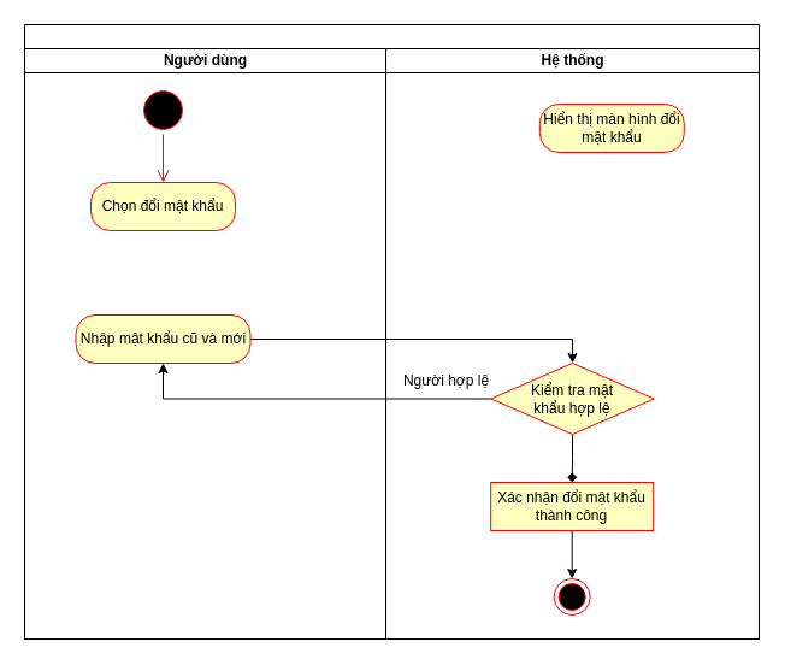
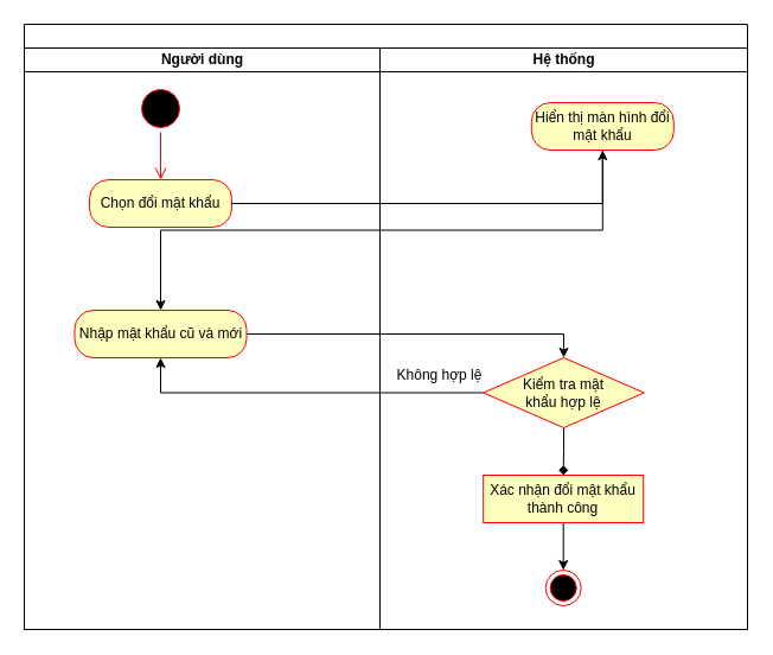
  <mxCell id="0" />
  <mxCell id="1" parent="0" />
  <mxCell id="2" value="" style="swimlane;childLayout=stackLayout;resizeParent=1;resizeParentMax=0;startSize=20;html=1;" vertex="1" parent="1"><mxGeometry x="20" y="20" width="610" height="510" as="geometry"><mxRectangle x="200" y="40" width="50" height="40" as="alternateBounds" /></mxGeometry></mxCell>
  <mxCell id="3" value="Người dùng" style="swimlane;startSize=20;html=1;" vertex="1" parent="2"><mxGeometry y="20" width="300" height="490" as="geometry"><mxRectangle y="20" width="40" height="460" as="alternateBounds" /></mxGeometry></mxCell>
  <mxCell id="4" value="Hệ thống" style="swimlane;startSize=20;html=1;" vertex="1" parent="2"><mxGeometry x="300" y="20" width="310" height="490" as="geometry" /></mxCell>
  <mxCell id="5" value="" style="edgeStyle=orthogonalEdgeStyle;rounded=0;orthogonalLoop=1;jettySize=auto;html=1;entryX=0.5;entryY=0;entryDx=0;entryDy=0;" edge="1" parent="4" source="12" target="14"><mxGeometry relative="1" as="geometry"><mxPoint x="230" y="300" as="targetPoint" /></mxGeometry></mxCell>
  <mxCell id="6" style="edgeStyle=orthogonalEdgeStyle;rounded=0;orthogonalLoop=1;jettySize=auto;html=1;exitX=0;exitY=0.5;exitDx=0;exitDy=0;entryX=0.5;entryY=1;entryDx=0;entryDy=0;" edge="1" parent="4" source="14" target="12"><mxGeometry relative="1" as="geometry" /></mxCell>
+ <mxCell id="7" value="" style="edgeStyle=orthogonalEdgeStyle;rounded=0;orthogonalLoop=1;jettySize=auto;html=1;" edge="1" parent="4" source="11" target="19"><mxGeometry relative="1" as="geometry" /></mxCell>
+ <mxCell id="8" style="edgeStyle=orthogonalEdgeStyle;rounded=0;orthogonalLoop=1;jettySize=auto;html=1;exitX=0.5;exitY=1;exitDx=0;exitDy=0;" edge="1" parent="4" source="19" target="12"><mxGeometry relative="1" as="geometry" /></mxCell>
  <mxCell id="9" value="" style="ellipse;html=1;shape=startState;fillColor=#000000;strokeColor=#ff0000;" vertex="1" parent="4"><mxGeometry x="-205" y="31" width="40" height="40" as="geometry" /></mxCell>
  <mxCell id="10" value="" style="edgeStyle=orthogonalEdgeStyle;html=1;verticalAlign=bottom;endArrow=open;endSize=8;strokeColor=#ff0000;rounded=0;entryX=0.5;entryY=0;entryDx=0;entryDy=0;" edge="1" parent="4" source="9" target="11"><mxGeometry relative="1" as="geometry"><mxPoint x="-185" y="121" as="targetPoint" /></mxGeometry></mxCell>
  <mxCell id="11" value="Chọn đổi mật khẩu" style="rounded=1;whiteSpace=wrap;html=1;arcSize=40;fontColor=#000000;fillColor=#ffffc0;strokeColor=#ff0000;" vertex="1" parent="4"><mxGeometry x="-245" y="111" width="120" height="40" as="geometry" /></mxCell>
  <mxCell id="12" value="Nhập mật khẩu cũ và mới" style="rounded=1;whiteSpace=wrap;html=1;arcSize=40;fontColor=#000000;fillColor=#ffffc0;strokeColor=#ff0000;" vertex="1" parent="4"><mxGeometry x="-257.5" y="221" width="145" height="40" as="geometry" /></mxCell>
  <mxCell id="13" value="" style="edgeStyle=orthogonalEdgeStyle;rounded=0;orthogonalLoop=1;jettySize=auto;html=1;endArrow=diamond;" edge="1" parent="4" source="14" target="16"><mxGeometry relative="1" as="geometry" /></mxCell>
  <mxCell id="14" value="Kiểm tra mật &lt;br&gt;khẩu hợp lệ" style="rhombus;whiteSpace=wrap;html=1;fillColor=#ffffc0;strokeColor=#ff0000;fontColor=#000000;rounded=1;arcSize=0;" vertex="1" parent="4"><mxGeometry x="87.19" y="261" width="135.62" height="59" as="geometry" /></mxCell>
  <mxCell id="15" style="edgeStyle=orthogonalEdgeStyle;rounded=0;orthogonalLoop=1;jettySize=auto;html=1;exitX=0.5;exitY=1;exitDx=0;exitDy=0;entryX=0.5;entryY=0;entryDx=0;entryDy=0;" edge="1" parent="4" source="16" target="17"><mxGeometry relative="1" as="geometry" /></mxCell>
  <mxCell id="16" value="Xác nhận đổi mật khẩu thành công" style="whiteSpace=wrap;html=1;fillColor=#ffffc0;strokeColor=#ff0000;fontColor=#000000;arcSize=40;rounded=0;" vertex="1" parent="4"><mxGeometry x="87.19" y="360" width="135" height="40" as="geometry" /></mxCell>
  <mxCell id="17" value="" style="ellipse;html=1;shape=endState;fillColor=#000000;strokeColor=#ff0000;" vertex="1" parent="4"><mxGeometry x="139.69" y="440" width="30" height="30" as="geometry" /></mxCell>
- <mxCell id="18" value="Người hợp lệ" style="text;html=1;align=center;verticalAlign=middle;resizable=0;points=[];autosize=1;strokeColor=none;fillColor=none;" vertex="1" parent="4"><mxGeometry x="1.421e-14" y="261" width="100" height="30" as="geometry" /></mxCell>
+ <mxCell id="18" value="Không hợp lệ" style="text;html=1;align=center;verticalAlign=middle;resizable=0;points=[];autosize=1;strokeColor=none;fillColor=none;" vertex="1" parent="4"><mxGeometry x="1.421e-14" y="261" width="100" height="30" as="geometry" /></mxCell>
  <mxCell id="19" value="Hiển thị màn hình đổi mật khẩu" style="rounded=1;whiteSpace=wrap;html=1;arcSize=40;fontColor=#000000;fillColor=#ffffc0;strokeColor=#ff0000;" vertex="1" parent="4"><mxGeometry x="127.8" y="46" width="120" height="40" as="geometry" /></mxCell>
